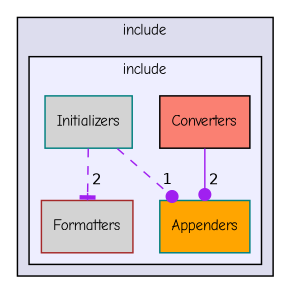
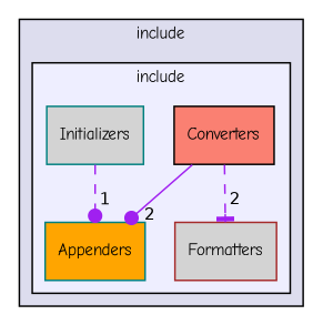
  digraph {
    compound=true
    fontname="Comic Neue"
    node [color=teal fillcolor=lightgrey fontname="Comic Neue" fontsize=10 shape=box style=filled]
    edge [arrowhead=dot color=purple fontname="Comic Neue" headlabel=2 labeldistance=1.5 labelfontname=Helvetica labelfontsize=10 style=dashed]
    n1 [fillcolor=orange label=Appenders]
    n2 [color=black fillcolor=salmon label=Converters]
    n3 [color=brown label=Formatters]
    n4 [label=Initializers]
    subgraph cluster_1 {
      bgcolor="#ddddee"
      fontsize=10
      label=include
      pencolor=black
      subgraph cluster_2 {
        bgcolor="#eeeeff"
        fontsize=10
        label=include
        pencolor=black
        n1
        n2
        n3
        n4
      }
    }
    n2 -> n1 [style=solid]
    n4 -> n1 [headlabel=1]
-   n4 -> n3 [arrowhead=tee]
+   n2 -> n3 [arrowhead=tee]
  }
